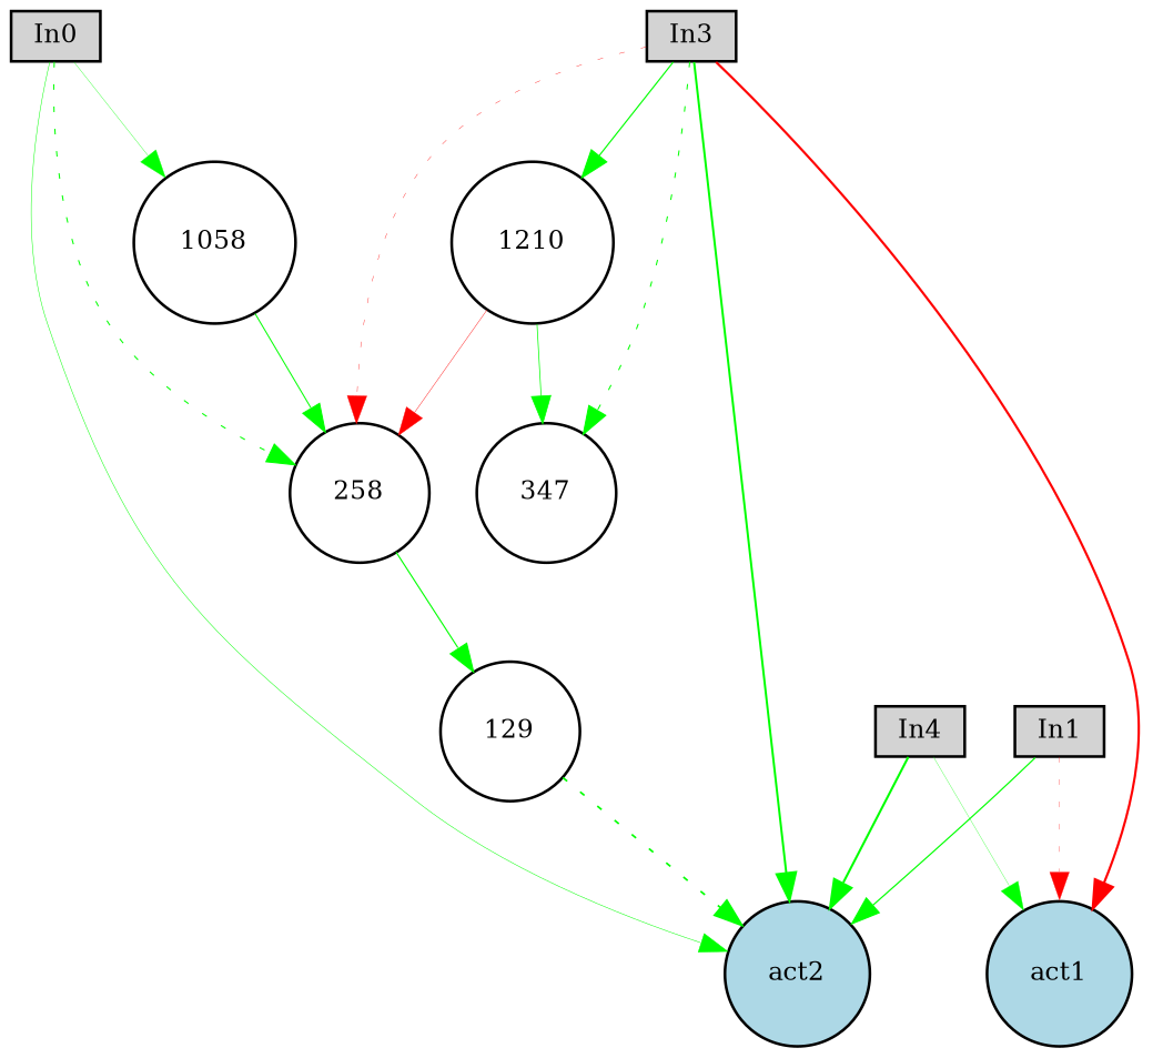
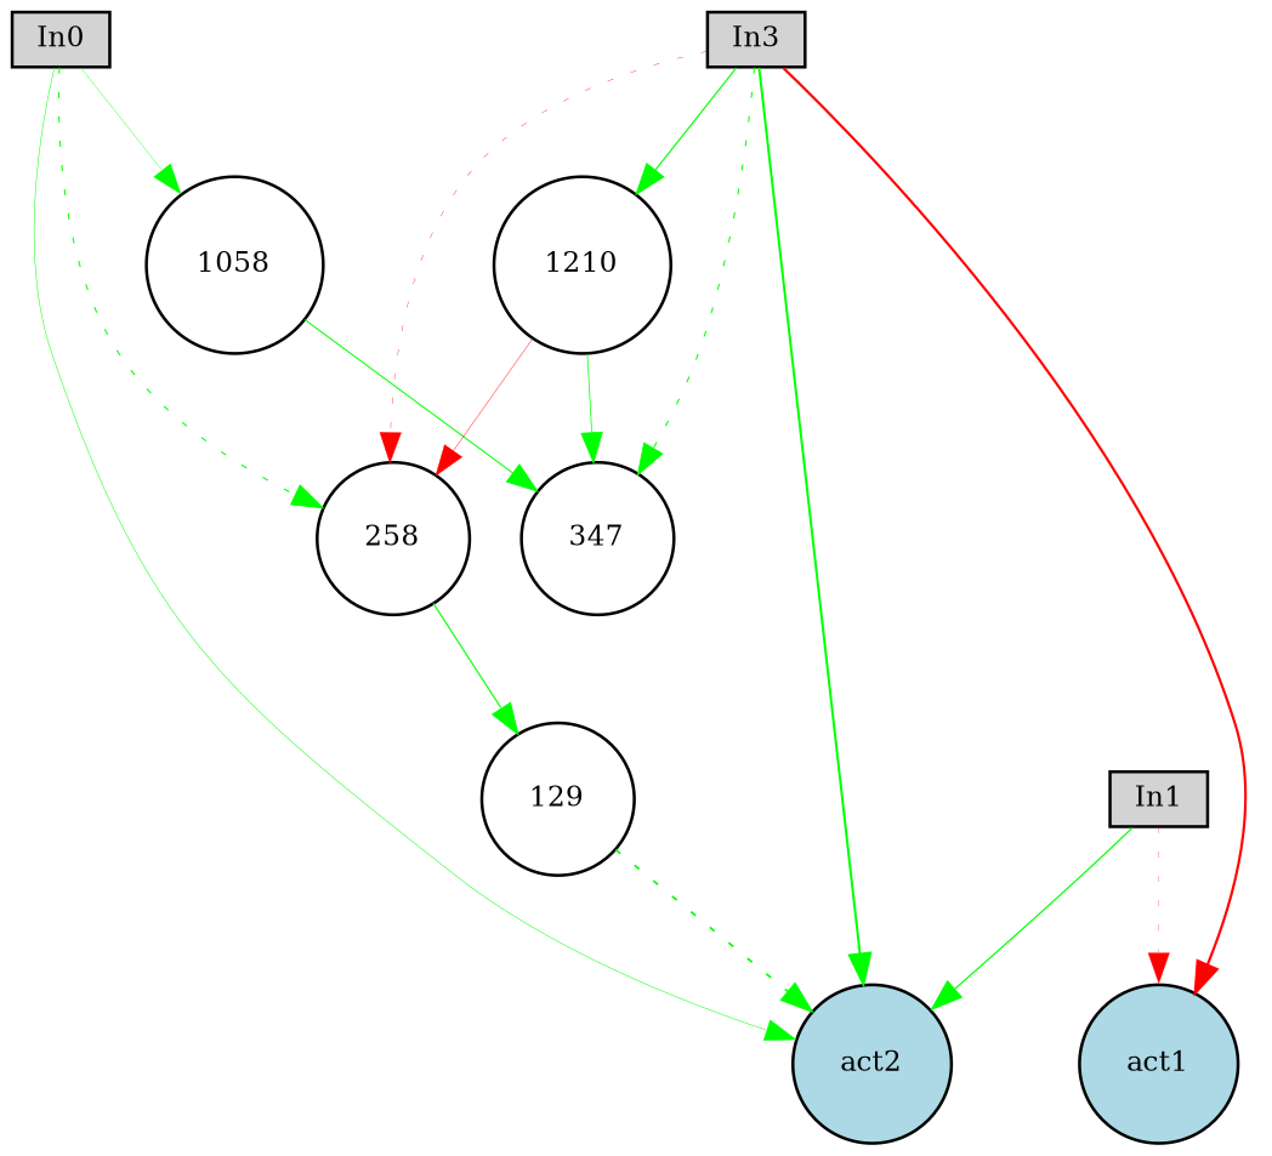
  digraph {
    node [fillcolor=white fontsize=9 shape=circle style=filled]
    edge [color=green style=solid]
    In0 [fillcolor=lightgray height=0.2 shape=box width=0.2]
    act2 [fillcolor=lightblue height=0.2 width=0.2]
    258 [height=0.2 width=0.2]
    1058 [height=0.2 width=0.2]
    129 [height=0.2 width=0.2]
    In1 [fillcolor=lightgray height=0.2 shape=box width=0.2]
    act1 [fillcolor=lightblue height=0.2 width=0.2]
    In3 [fillcolor=lightgray height=0.2 shape=box width=0.2]
    1210 [height=0.2 width=0.2]
    347 [height=0.2 width=0.2]
-   In4 [fillcolor=lightgray height=0.2 shape=box width=0.2]
    In0 -> act2 [penwidth=0.1878602366101222]
    In0 -> 258 [penwidth=0.40399076973418824 style=dotted]
    In0 -> 1058 [penwidth=0.12956848287693024]
    258 -> 129 [penwidth=0.43590277909995334]
-   1058 -> 258 [penwidth=0.39341561799558333]
+   1058 -> 347 [penwidth=0.39341561799558333]
    129 -> act2 [penwidth=0.6611375896005415 style=dotted]
    In1 -> act2 [penwidth=0.46409494532847395]
    In1 -> act1 [color=red penwidth=0.11211996808025307 style=dotted]
    In3 -> act2 [penwidth=0.778606048317489]
    In3 -> 258 [color=red penwidth=0.1412954335212851 style=dotted]
    In3 -> act1 [color=red penwidth=0.8407846251595577]
    In3 -> 1210 [penwidth=0.44956918984623484]
    In3 -> 347 [penwidth=0.4008650605797759 style=dotted]
    1210 -> 258 [color=red penwidth=0.1589197512999479]
    1210 -> 347 [penwidth=0.2828724596701564]
-   In4 -> act2 [penwidth=0.8013190207862136]
-   In4 -> act1 [penwidth=0.11671074811604609]
  }
